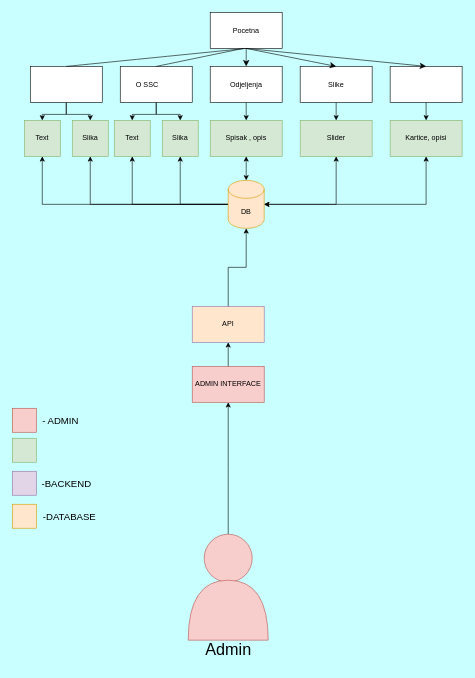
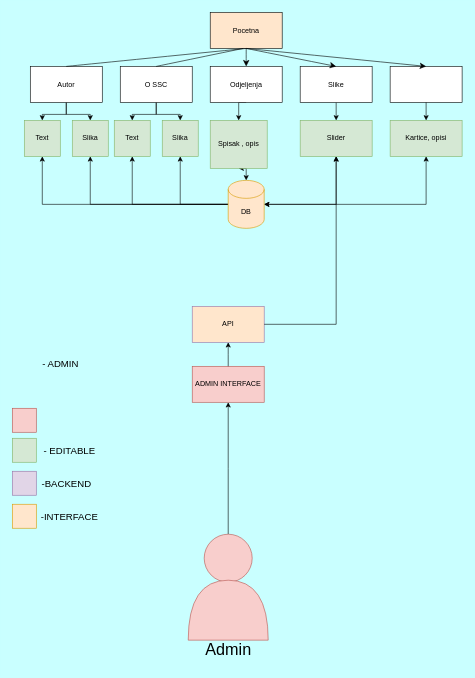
  <mxCell id="0" />
  <mxCell id="1" parent="0" />
- <mxCell id="2" value="Pocetna" style="rounded=0;whiteSpace=wrap;html=1;" parent="1" vertex="1"><mxGeometry x="350" y="20" width="120" height="60" as="geometry" /></mxCell>
+ <mxCell id="2" value="Pocetna" style="rounded=0;whiteSpace=wrap;html=1;fillColor=#ffe6cc;" parent="1" vertex="1"><mxGeometry x="350" y="20" width="120" height="60" as="geometry" /></mxCell>
  <mxCell id="3" style="edgeStyle=orthogonalEdgeStyle;rounded=0;orthogonalLoop=1;jettySize=auto;html=1;exitX=0.5;exitY=1;exitDx=0;exitDy=0;entryX=0.5;entryY=0;entryDx=0;entryDy=0;" parent="1" source="5" target="23" edge="1"><mxGeometry relative="1" as="geometry" /></mxCell>
  <mxCell id="4" style="edgeStyle=orthogonalEdgeStyle;rounded=0;orthogonalLoop=1;jettySize=auto;html=1;exitX=0.5;exitY=1;exitDx=0;exitDy=0;entryX=0.5;entryY=0;entryDx=0;entryDy=0;" parent="1" source="5" target="24" edge="1"><mxGeometry relative="1" as="geometry" /></mxCell>
  <mxCell id="5" value="" style="rounded=0;whiteSpace=wrap;html=1;" parent="1" vertex="1"><mxGeometry x="50" y="110" width="120" height="60" as="geometry" /></mxCell>
  <mxCell id="6" style="edgeStyle=orthogonalEdgeStyle;rounded=0;orthogonalLoop=1;jettySize=auto;html=1;exitX=0.5;exitY=1;exitDx=0;exitDy=0;entryX=0.5;entryY=0;entryDx=0;entryDy=0;" parent="1" source="8" target="25" edge="1"><mxGeometry relative="1" as="geometry" /></mxCell>
  <mxCell id="7" style="edgeStyle=orthogonalEdgeStyle;rounded=0;orthogonalLoop=1;jettySize=auto;html=1;exitX=0.5;exitY=1;exitDx=0;exitDy=0;entryX=0.5;entryY=0;entryDx=0;entryDy=0;" parent="1" source="8" target="26" edge="1"><mxGeometry relative="1" as="geometry" /></mxCell>
  <mxCell id="8" value="" style="rounded=0;whiteSpace=wrap;html=1;" parent="1" vertex="1"><mxGeometry x="200" y="110" width="120" height="60" as="geometry" /></mxCell>
- <mxCell id="10" value="O SSC" style="text;html=1;align=center;verticalAlign=middle;whiteSpace=wrap;rounded=0;" parent="1" vertex="1"><mxGeometry x="215" y="125" width="60" height="30" as="geometry" /></mxCell>
+ <mxCell id="9" value="Autor" style="text;html=1;align=center;verticalAlign=middle;whiteSpace=wrap;rounded=0;" parent="1" vertex="1"><mxGeometry x="80" y="125" width="60" height="30" as="geometry" /></mxCell>
+ <mxCell id="10" value="O SSC" style="text;html=1;align=center;verticalAlign=middle;whiteSpace=wrap;rounded=0;" parent="1" vertex="1"><mxGeometry x="230" y="125" width="60" height="30" as="geometry" /></mxCell>
  <mxCell id="11" style="edgeStyle=orthogonalEdgeStyle;rounded=0;orthogonalLoop=1;jettySize=auto;html=1;exitX=0.5;exitY=1;exitDx=0;exitDy=0;entryX=0.5;entryY=0;entryDx=0;entryDy=0;" parent="1" source="12" target="28" edge="1"><mxGeometry relative="1" as="geometry" /></mxCell>
  <mxCell id="12" value="" style="rounded=0;whiteSpace=wrap;html=1;" parent="1" vertex="1"><mxGeometry x="350" y="110" width="120" height="60" as="geometry" /></mxCell>
  <mxCell id="13" value="Odjeljenja&lt;span style=&quot;color: rgba(0, 0, 0, 0); font-family: monospace; font-size: 0px; text-align: start; text-wrap: nowrap;&quot;&gt;%3CmxGraphModel%3E%3Croot%3E%3CmxCell%20id%3D%220%22%2F%3E%3CmxCell%20id%3D%221%22%20parent%3D%220%22%2F%3E%3CmxCell%20id%3D%222%22%20value%3D%22%22%20style%3D%22rounded%3D0%3BwhiteSpace%3Dwrap%3Bhtml%3D1%3B%22%20vertex%3D%221%22%20parent%3D%221%22%3E%3CmxGeometry%20x%3D%22200%22%20y%3D%22-1000%22%20width%3D%22120%22%20height%3D%2260%22%20as%3D%22geometry%22%2F%3E%3C%2FmxCell%3E%3CmxCell%20id%3D%223%22%20value%3D%22O%20SSC%22%20style%3D%22text%3Bhtml%3D1%3Balign%3Dcenter%3BverticalAlign%3Dmiddle%3BwhiteSpace%3Dwrap%3Brounded%3D0%3B%22%20vertex%3D%221%22%20parent%3D%221%22%3E%3CmxGeometry%20x%3D%22230%22%20y%3D%22-985%22%20width%3D%2260%22%20height%3D%2230%22%20as%3D%22geometry%22%2F%3E%3C%2FmxCell%3E%3C%2Froot%3E%3C%2FmxGraphModel%3E&lt;/span&gt;" style="text;html=1;align=center;verticalAlign=middle;whiteSpace=wrap;rounded=0;" parent="1" vertex="1"><mxGeometry x="380" y="125" width="60" height="30" as="geometry" /></mxCell>
  <mxCell id="14" style="edgeStyle=orthogonalEdgeStyle;rounded=0;orthogonalLoop=1;jettySize=auto;html=1;exitX=0.5;exitY=1;exitDx=0;exitDy=0;" parent="1" source="15" edge="1"><mxGeometry relative="1" as="geometry"><mxPoint x="560" y="200" as="targetPoint" /></mxGeometry></mxCell>
  <mxCell id="15" value="" style="rounded=0;whiteSpace=wrap;html=1;" parent="1" vertex="1"><mxGeometry x="500" y="110" width="120" height="60" as="geometry" /></mxCell>
  <mxCell id="16" value="Slike" style="text;html=1;align=center;verticalAlign=middle;whiteSpace=wrap;rounded=0;" parent="1" vertex="1"><mxGeometry x="530" y="125" width="60" height="30" as="geometry" /></mxCell>
  <mxCell id="17" value="" style="rounded=0;whiteSpace=wrap;html=1;" parent="1" vertex="1"><mxGeometry x="650" y="110" width="120" height="60" as="geometry" /></mxCell>
  <mxCell id="18" value="" style="endArrow=none;html=1;rounded=0;fontSize=12;curved=1;exitX=0.5;exitY=0;exitDx=0;exitDy=0;" parent="1" source="5" edge="1"><mxGeometry width="50" height="50" relative="1" as="geometry"><mxPoint x="360" y="130" as="sourcePoint" /><mxPoint x="410" y="80" as="targetPoint" /></mxGeometry></mxCell>
  <mxCell id="19" value="" style="endArrow=none;html=1;rounded=0;fontSize=12;startSize=8;endSize=8;curved=1;exitX=0.5;exitY=0;exitDx=0;exitDy=0;" parent="1" source="8" edge="1"><mxGeometry width="50" height="50" relative="1" as="geometry"><mxPoint x="355" y="130" as="sourcePoint" /><mxPoint x="405" y="80" as="targetPoint" /></mxGeometry></mxCell>
  <mxCell id="20" value="" style="endArrow=none;html=1;rounded=0;fontSize=12;startSize=8;endSize=8;curved=1;exitX=0.5;exitY=0;exitDx=0;exitDy=0;entryX=0.5;entryY=1;entryDx=0;entryDy=0;endFill=0;startArrow=classic;startFill=1;" parent="1" source="12" target="2" edge="1"><mxGeometry width="50" height="50" relative="1" as="geometry"><mxPoint x="355" y="130" as="sourcePoint" /><mxPoint x="405" y="80" as="targetPoint" /></mxGeometry></mxCell>
  <mxCell id="21" value="" style="endArrow=classic;html=1;rounded=0;fontSize=12;startSize=8;endSize=8;curved=1;exitX=0.5;exitY=1;exitDx=0;exitDy=0;entryX=0.5;entryY=0;entryDx=0;entryDy=0;endFill=1;" parent="1" source="2" target="15" edge="1"><mxGeometry width="50" height="50" relative="1" as="geometry"><mxPoint x="470" y="110" as="sourcePoint" /><mxPoint x="520" y="60" as="targetPoint" /></mxGeometry></mxCell>
  <mxCell id="22" value="" style="endArrow=classic;html=1;rounded=0;fontSize=12;startSize=8;endSize=8;curved=1;exitX=0.5;exitY=1;exitDx=0;exitDy=0;entryX=0.5;entryY=0;entryDx=0;entryDy=0;startArrow=none;startFill=0;endFill=1;" parent="1" source="2" target="17" edge="1"><mxGeometry width="50" height="50" relative="1" as="geometry"><mxPoint x="410" y="80" as="sourcePoint" /><mxPoint x="670" y="60" as="targetPoint" /></mxGeometry></mxCell>
  <mxCell id="23" value="Text" style="rounded=0;whiteSpace=wrap;html=1;fillColor=#d5e8d4;strokeColor=#82b366;" parent="1" vertex="1"><mxGeometry x="40" y="200" width="60" height="60" as="geometry" /></mxCell>
  <mxCell id="24" value="Slika" style="rounded=0;whiteSpace=wrap;html=1;fillColor=#d5e8d4;strokeColor=#82b366;" parent="1" vertex="1"><mxGeometry x="120" y="200" width="60" height="60" as="geometry" /></mxCell>
  <mxCell id="25" value="Text" style="rounded=0;whiteSpace=wrap;html=1;fillColor=#d5e8d4;strokeColor=#82b366;" parent="1" vertex="1"><mxGeometry x="190" y="200" width="60" height="60" as="geometry" /></mxCell>
  <mxCell id="26" value="Slika" style="rounded=0;whiteSpace=wrap;html=1;fillColor=#d5e8d4;strokeColor=#82b366;" parent="1" vertex="1"><mxGeometry x="270" y="200" width="60" height="60" as="geometry" /></mxCell>
  <mxCell id="27" style="edgeStyle=orthogonalEdgeStyle;rounded=0;orthogonalLoop=1;jettySize=auto;html=1;exitX=0.5;exitY=1;exitDx=0;exitDy=0;endArrow=classic;endFill=1;startArrow=classic;startFill=1;" parent="1" source="28" edge="1"><mxGeometry relative="1" as="geometry"><mxPoint x="410" y="300" as="targetPoint" /><Array as="points"><mxPoint x="410" y="280" /><mxPoint x="410" y="280" /></Array></mxGeometry></mxCell>
- <mxCell id="28" value="Spisak , opis" style="rounded=0;whiteSpace=wrap;html=1;fillColor=#d5e8d4;strokeColor=#82b366;" parent="1" vertex="1"><mxGeometry x="350" y="200" width="120" height="60" as="geometry" /></mxCell>
+ <mxCell id="28" value="Spisak , opis" style="rounded=0;whiteSpace=wrap;html=1;fillColor=#d5e8d4;strokeColor=#82b366;" parent="1" vertex="1"><mxGeometry x="350" y="200" width="95" height="80" as="geometry" /></mxCell>
  <mxCell id="29" style="edgeStyle=orthogonalEdgeStyle;rounded=0;orthogonalLoop=1;jettySize=auto;html=1;exitX=0;exitY=0.5;exitDx=0;exitDy=0;exitPerimeter=0;endArrow=classic;endFill=1;entryX=0.5;entryY=1;entryDx=0;entryDy=0;" edge="1" parent="1" source="33" target="26"><mxGeometry relative="1" as="geometry"><mxPoint x="260" y="280" as="targetPoint" /></mxGeometry></mxCell>
  <mxCell id="30" style="edgeStyle=orthogonalEdgeStyle;rounded=0;orthogonalLoop=1;jettySize=auto;html=1;exitX=0;exitY=0.5;exitDx=0;exitDy=0;exitPerimeter=0;entryX=0.5;entryY=1;entryDx=0;entryDy=0;" edge="1" parent="1" source="33" target="25"><mxGeometry relative="1" as="geometry" /></mxCell>
  <mxCell id="31" style="edgeStyle=orthogonalEdgeStyle;rounded=0;orthogonalLoop=1;jettySize=auto;html=1;exitX=0;exitY=0.5;exitDx=0;exitDy=0;exitPerimeter=0;entryX=0.5;entryY=1;entryDx=0;entryDy=0;" edge="1" parent="1" source="33" target="23"><mxGeometry relative="1" as="geometry" /></mxCell>
  <mxCell id="32" style="edgeStyle=orthogonalEdgeStyle;rounded=0;orthogonalLoop=1;jettySize=auto;html=1;exitX=0;exitY=0.5;exitDx=0;exitDy=0;exitPerimeter=0;entryX=0.5;entryY=1;entryDx=0;entryDy=0;" edge="1" parent="1" source="33" target="24"><mxGeometry relative="1" as="geometry" /></mxCell>
  <mxCell id="33" value="DB" style="shape=cylinder3;whiteSpace=wrap;html=1;boundedLbl=1;backgroundOutline=1;size=15;fillColor=#ffe6cc;strokeColor=#d79b00;" parent="1" vertex="1"><mxGeometry x="380" y="300" width="60" height="80" as="geometry" /></mxCell>
  <mxCell id="34" value="Slider" style="rounded=0;whiteSpace=wrap;html=1;fillColor=#d5e8d4;strokeColor=#82b366;" parent="1" vertex="1"><mxGeometry x="500" y="200" width="120" height="60" as="geometry" /></mxCell>
  <mxCell id="35" style="edgeStyle=orthogonalEdgeStyle;rounded=0;orthogonalLoop=1;jettySize=auto;html=1;exitX=0.5;exitY=1;exitDx=0;exitDy=0;" parent="1" edge="1"><mxGeometry relative="1" as="geometry"><mxPoint x="710" y="200" as="targetPoint" /><mxPoint x="710" y="170" as="sourcePoint" /></mxGeometry></mxCell>
  <mxCell id="36" value="Kartice, opisi" style="rounded=0;whiteSpace=wrap;html=1;fillColor=#d5e8d4;strokeColor=#82b366;" parent="1" vertex="1"><mxGeometry x="650" y="200" width="120" height="60" as="geometry" /></mxCell>
  <mxCell id="37" style="edgeStyle=orthogonalEdgeStyle;rounded=0;orthogonalLoop=1;jettySize=auto;html=1;exitX=0.5;exitY=1;exitDx=0;exitDy=0;entryX=1;entryY=0.5;entryDx=0;entryDy=0;entryPerimeter=0;startArrow=classic;startFill=1;" parent="1" source="36" target="33" edge="1"><mxGeometry relative="1" as="geometry" /></mxCell>
  <mxCell id="38" style="edgeStyle=orthogonalEdgeStyle;rounded=0;orthogonalLoop=1;jettySize=auto;html=1;exitX=0.5;exitY=0;exitDx=0;exitDy=0;" parent="1" source="39" edge="1"><mxGeometry relative="1" as="geometry"><mxPoint x="380" y="670" as="targetPoint" /></mxGeometry></mxCell>
  <mxCell id="39" value="" style="ellipse;whiteSpace=wrap;html=1;aspect=fixed;fillColor=#f8cecc;strokeColor=#b85450;" parent="1" vertex="1"><mxGeometry x="340" y="890" width="80" height="80" as="geometry" /></mxCell>
  <mxCell id="40" value="" style="shape=or;whiteSpace=wrap;html=1;rotation=-90;fillColor=#f8cecc;strokeColor=#b85450;" parent="1" vertex="1"><mxGeometry x="330" y="950" width="100" height="133.33" as="geometry" /></mxCell>
  <mxCell id="41" value="Admin" style="text;html=1;align=center;verticalAlign=middle;resizable=0;points=[];autosize=1;strokeColor=none;fillColor=none;fontSize=27;" parent="1" vertex="1"><mxGeometry x="330" y="1058" width="100" height="50" as="geometry" /></mxCell>
  <mxCell id="42" value="ADMIN INTERFACE" style="rounded=0;whiteSpace=wrap;html=1;fillColor=#f8cecc;strokeColor=#b85450;" parent="1" vertex="1"><mxGeometry x="320" y="610" width="120" height="60" as="geometry" /></mxCell>
  <mxCell id="43" style="edgeStyle=orthogonalEdgeStyle;rounded=0;orthogonalLoop=1;jettySize=auto;html=1;exitX=0.5;exitY=0;exitDx=0;exitDy=0;" parent="1" source="42" edge="1"><mxGeometry relative="1" as="geometry"><mxPoint x="380" y="570" as="targetPoint" /></mxGeometry></mxCell>
  <mxCell id="44" value="API" style="rounded=0;whiteSpace=wrap;html=1;fillColor=#ffe6cc;strokeColor=#9673a6;" parent="1" vertex="1"><mxGeometry x="320" y="510" width="120" height="60" as="geometry" /></mxCell>
- <mxCell id="45" style="edgeStyle=orthogonalEdgeStyle;rounded=0;orthogonalLoop=1;jettySize=auto;html=1;entryX=0.5;entryY=1;entryDx=0;entryDy=0;entryPerimeter=0;" parent="1" source="44" target="33" edge="1"><mxGeometry relative="1" as="geometry" /></mxCell>
+ <mxCell id="45" style="edgeStyle=orthogonalEdgeStyle;rounded=0;orthogonalLoop=1;jettySize=auto;html=1;" parent="1" source="44" target="34" edge="1"><mxGeometry relative="1" as="geometry" /></mxCell>
  <mxCell id="46" style="edgeStyle=orthogonalEdgeStyle;rounded=0;orthogonalLoop=1;jettySize=auto;html=1;entryX=1;entryY=0.5;entryDx=0;entryDy=0;entryPerimeter=0;startArrow=classic;startFill=1;" parent="1" source="34" target="33" edge="1"><mxGeometry relative="1" as="geometry"><Array as="points"><mxPoint x="560" y="340" /></Array></mxGeometry></mxCell>
  <mxCell id="47" value="" style="rounded=0;whiteSpace=wrap;html=1;fillColor=#f8cecc;strokeColor=#b85450;" parent="1" vertex="1"><mxGeometry x="20" y="680" width="40" height="40" as="geometry" /></mxCell>
  <mxCell id="48" value="-BACKEND" style="text;html=1;align=center;verticalAlign=middle;resizable=0;points=[];autosize=1;strokeColor=none;fillColor=none;fontSize=16;" parent="1" vertex="1"><mxGeometry x="55" y="790" width="110" height="30" as="geometry" /></mxCell>
  <mxCell id="49" value="" style="rounded=0;whiteSpace=wrap;html=1;fillColor=#d5e8d4;strokeColor=#82b366;" parent="1" vertex="1"><mxGeometry x="20" y="730" width="40" height="40" as="geometry" /></mxCell>
+ <mxCell id="50" value="- EDITABLE" style="text;html=1;align=center;verticalAlign=middle;resizable=0;points=[];autosize=1;strokeColor=none;fillColor=none;fontSize=16;" parent="1" vertex="1"><mxGeometry x="60" y="735" width="110" height="30" as="geometry" /></mxCell>
  <mxCell id="51" value="" style="rounded=0;whiteSpace=wrap;html=1;fillColor=#e1d5e7;strokeColor=#9673a6;" parent="1" vertex="1"><mxGeometry x="20" y="785" width="40" height="40" as="geometry" /></mxCell>
- <mxCell id="52" value="- ADMIN" style="text;html=1;align=center;verticalAlign=middle;resizable=0;points=[];autosize=1;strokeColor=none;fillColor=none;fontSize=16;" parent="1" vertex="1"><mxGeometry x="60" y="685" width="80" height="30" as="geometry" /></mxCell>
+ <mxCell id="52" value="- ADMIN" style="text;html=1;align=center;verticalAlign=middle;resizable=0;points=[];autosize=1;strokeColor=none;fillColor=none;fontSize=16;" parent="1" vertex="1"><mxGeometry x="60" y="590" width="80" height="30" as="geometry" /></mxCell>
  <mxCell id="53" value="" style="rounded=0;whiteSpace=wrap;html=1;fillColor=#ffe6cc;strokeColor=#d79b00;" parent="1" vertex="1"><mxGeometry x="20" y="840" width="40" height="40" as="geometry" /></mxCell>
- <mxCell id="54" value="-DATABASE" style="text;html=1;align=center;verticalAlign=middle;resizable=0;points=[];autosize=1;strokeColor=none;fillColor=none;fontSize=16;" parent="1" vertex="1"><mxGeometry x="60" y="845" width="110" height="30" as="geometry" /></mxCell>
+ <mxCell id="54" value="-INTERFACE" style="text;html=1;align=center;verticalAlign=middle;resizable=0;points=[];autosize=1;strokeColor=none;fillColor=none;fontSize=16;" parent="1" vertex="1"><mxGeometry x="60" y="845" width="110" height="30" as="geometry" /></mxCell>
